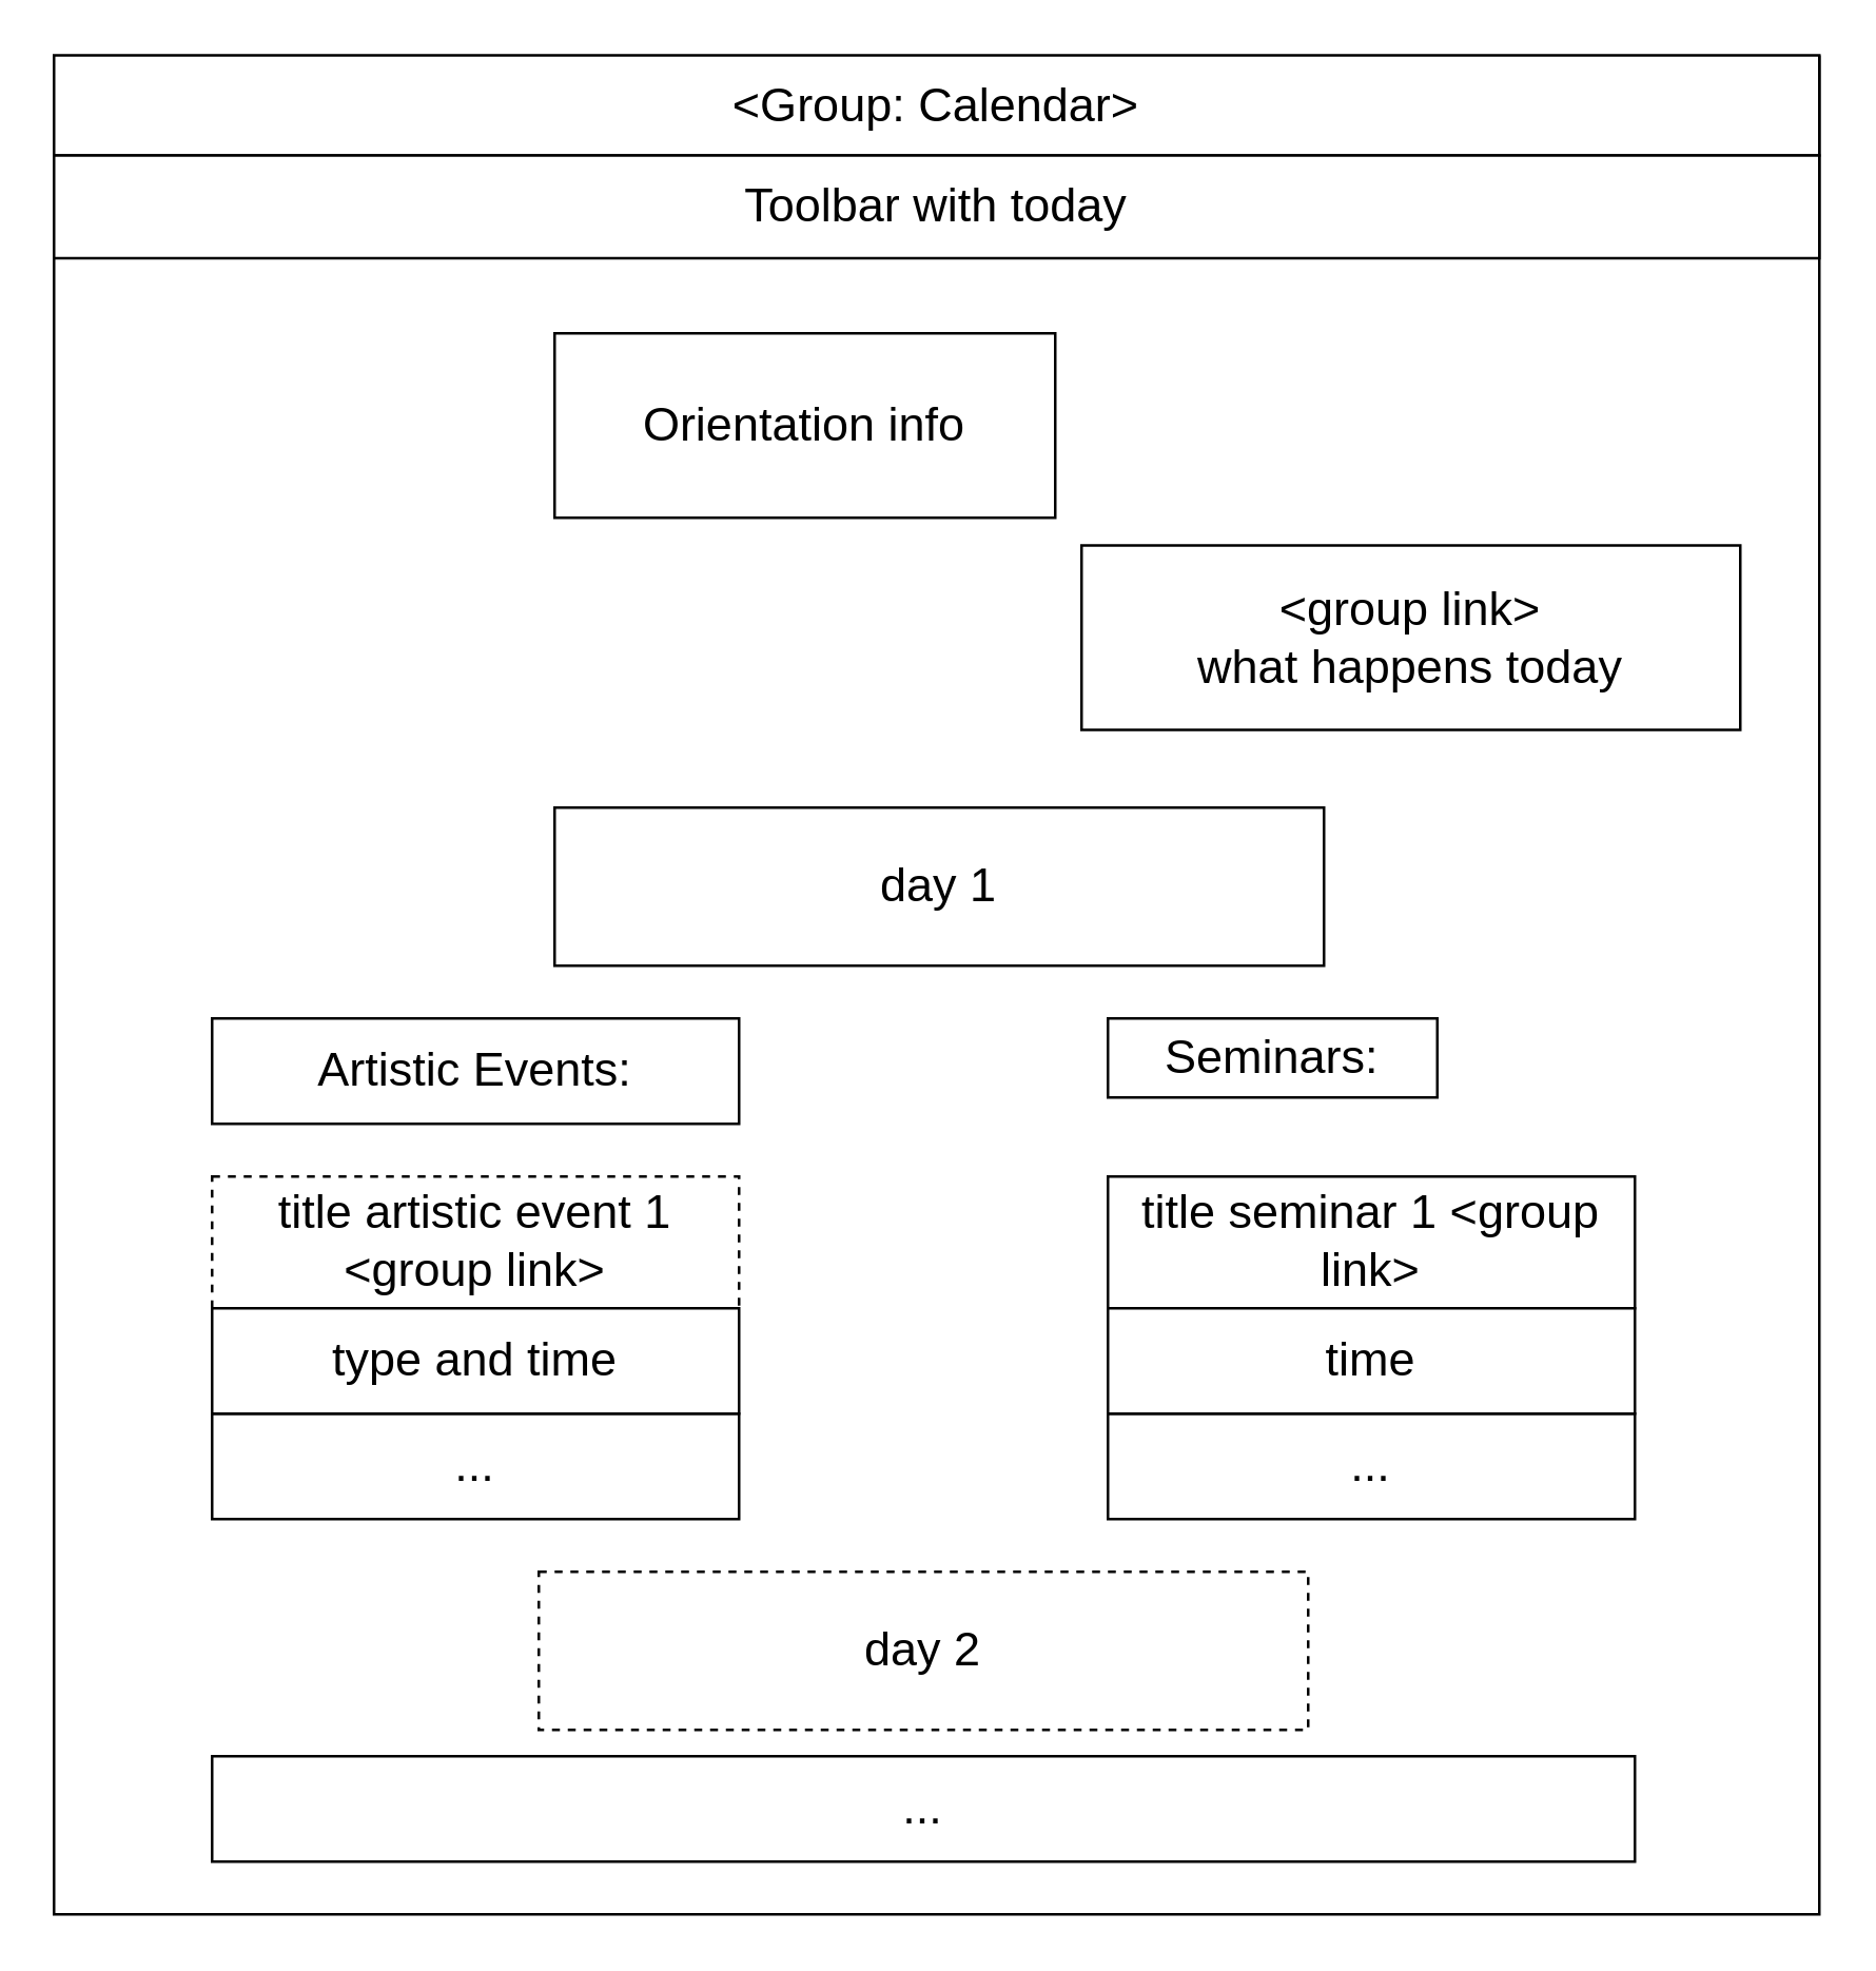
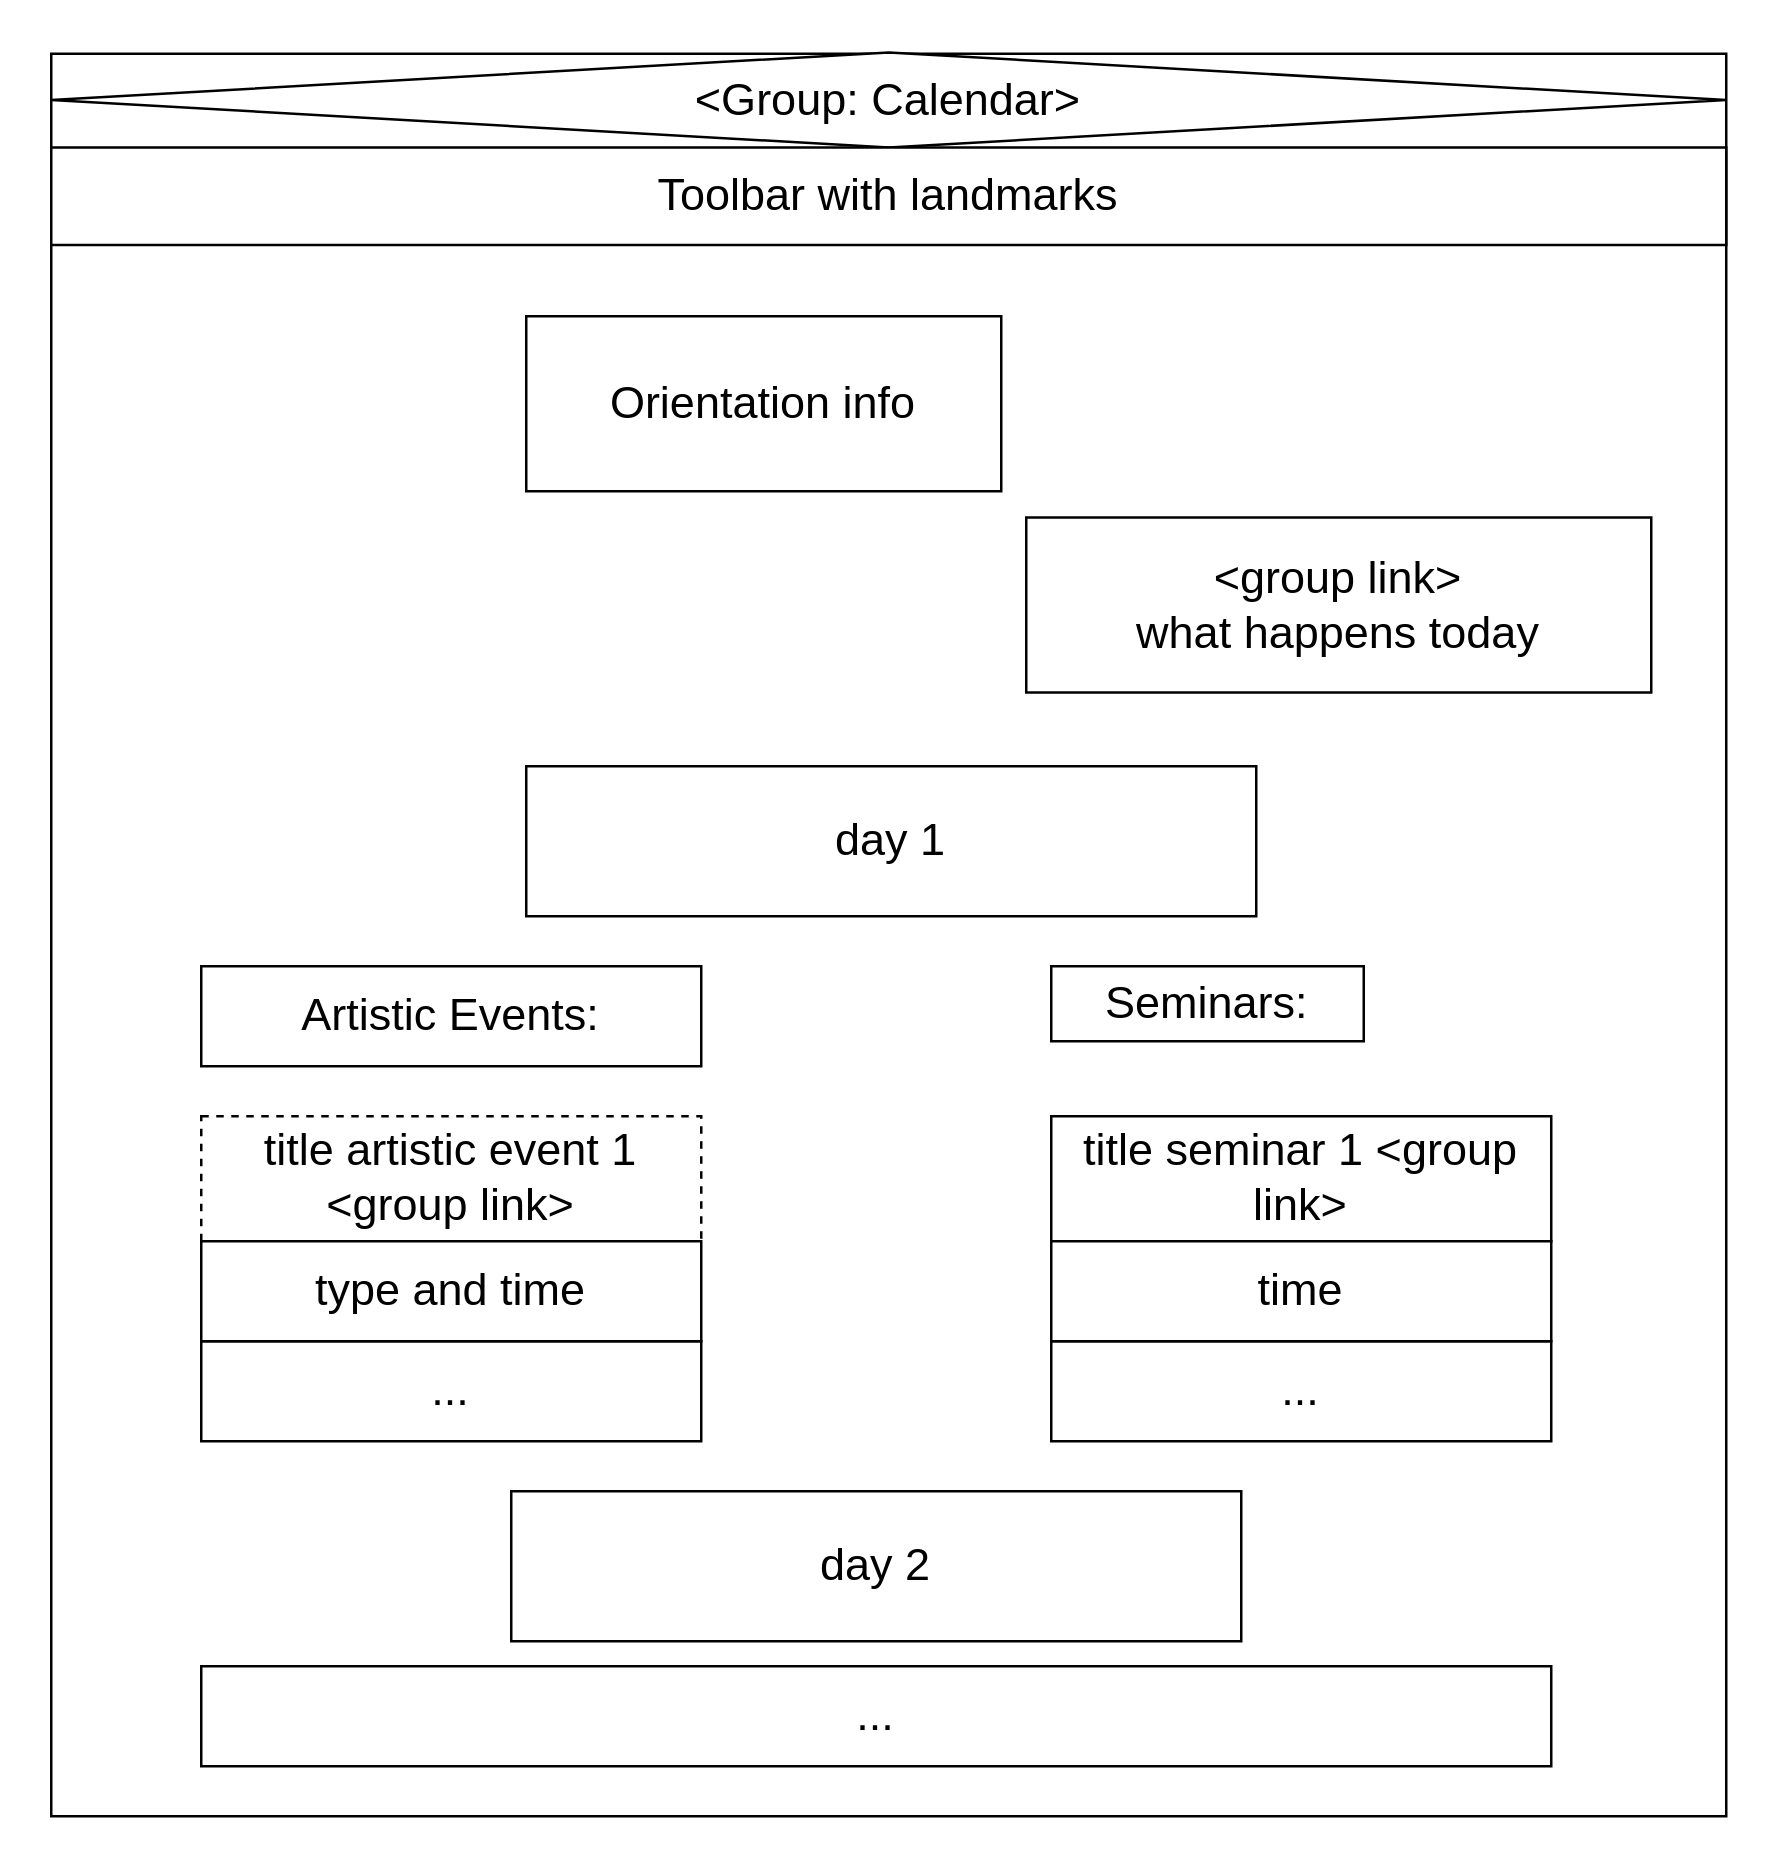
  <mxCell id="0" />
  <mxCell id="1" parent="0" />
  <mxCell id="2" value="" style="rounded=0;whiteSpace=wrap;html=1;" parent="1" vertex="1"><mxGeometry x="20" y="21" width="670" height="705" as="geometry" /></mxCell>
- <mxCell id="3" value="&lt;div style=&quot;text-align: left ; font-size: 18px&quot;&gt;&lt;/div&gt;&lt;span style=&quot;text-align: left&quot;&gt;&amp;lt;Group&lt;/span&gt;&lt;span style=&quot;text-align: left&quot;&gt;: Calendar&amp;gt;&lt;/span&gt;&lt;span style=&quot;text-align: left&quot;&gt;&lt;br&gt;&lt;/span&gt;" style="rounded=0;whiteSpace=wrap;html=1;fontSize=18;" parent="1" vertex="1"><mxGeometry x="20" y="20.5" width="670" height="38" as="geometry" /></mxCell>
- <mxCell id="4" value="Toolbar with today" style="rounded=0;whiteSpace=wrap;html=1;fontSize=18;" parent="1" vertex="1"><mxGeometry x="20" y="58.5" width="670" height="39" as="geometry" /></mxCell>
+ <mxCell id="3" value="&lt;div style=&quot;text-align: left ; font-size: 18px&quot;&gt;&lt;/div&gt;&lt;span style=&quot;text-align: left&quot;&gt;&amp;lt;Group&lt;/span&gt;&lt;span style=&quot;text-align: left&quot;&gt;: Calendar&amp;gt;&lt;/span&gt;&lt;span style=&quot;text-align: left&quot;&gt;&lt;br&gt;&lt;/span&gt;" style="rhombus;whiteSpace=wrap;html=1;fontSize=18;" parent="1" vertex="1"><mxGeometry x="20" y="20.5" width="670" height="38" as="geometry" /></mxCell>
+ <mxCell id="4" value="Toolbar with landmarks" style="rounded=0;whiteSpace=wrap;html=1;fontSize=18;" parent="1" vertex="1"><mxGeometry x="20" y="58.5" width="670" height="39" as="geometry" /></mxCell>
  <mxCell id="5" value="..." style="rounded=0;whiteSpace=wrap;html=1;fontSize=18;" parent="1" vertex="1"><mxGeometry x="80" y="536" width="200" height="40" as="geometry" /></mxCell>
  <mxCell id="6" value="title artistic event 1 &amp;lt;group link&amp;gt;" style="rounded=0;whiteSpace=wrap;html=1;fontSize=18;dashed=1;" parent="1" vertex="1"><mxGeometry x="80" y="446" width="200" height="50" as="geometry" /></mxCell>
  <mxCell id="7" value="&amp;lt;group link&amp;gt;&lt;br&gt;what happens today" style="rounded=0;whiteSpace=wrap;html=1;fontSize=18;" parent="1" vertex="1"><mxGeometry x="410" y="206.5" width="250" height="70" as="geometry" /></mxCell>
  <mxCell id="8" value="type and time" style="rounded=0;whiteSpace=wrap;html=1;fontSize=18;" parent="1" vertex="1"><mxGeometry x="80" y="496" width="200" height="40" as="geometry" /></mxCell>
  <mxCell id="9" value="Artistic Events:" style="rounded=0;whiteSpace=wrap;html=1;fontSize=18;" parent="1" vertex="1"><mxGeometry x="80" y="386" width="200" height="40" as="geometry" /></mxCell>
  <mxCell id="10" value="&lt;span style=&quot;font-size: 18px&quot;&gt;Orientation info&lt;/span&gt;" style="rounded=0;whiteSpace=wrap;html=1;" parent="1" vertex="1"><mxGeometry x="210" y="126" width="190" height="70" as="geometry" /></mxCell>
  <mxCell id="11" value="&lt;span style=&quot;font-size: 18px&quot;&gt;day 1&lt;/span&gt;" style="rounded=0;whiteSpace=wrap;html=1;" vertex="1" parent="1"><mxGeometry x="210" y="306" width="292" height="60" as="geometry" /></mxCell>
  <mxCell id="12" value="..." style="rounded=0;whiteSpace=wrap;html=1;fontSize=18;" vertex="1" parent="1"><mxGeometry x="420" y="536" width="200" height="40" as="geometry" /></mxCell>
  <mxCell id="13" value="title seminar 1 &amp;lt;group link&amp;gt;" style="rounded=0;whiteSpace=wrap;html=1;fontSize=18;" vertex="1" parent="1"><mxGeometry x="420" y="446" width="200" height="50" as="geometry" /></mxCell>
  <mxCell id="14" value="time" style="rounded=0;whiteSpace=wrap;html=1;fontSize=18;" vertex="1" parent="1"><mxGeometry x="420" y="496" width="200" height="40" as="geometry" /></mxCell>
  <mxCell id="15" value="Seminars:" style="rounded=0;whiteSpace=wrap;html=1;fontSize=18;" vertex="1" parent="1"><mxGeometry x="420" y="386" width="125" height="30" as="geometry" /></mxCell>
  <mxCell id="16" value="..." style="rounded=0;whiteSpace=wrap;html=1;fontSize=18;" vertex="1" parent="1"><mxGeometry x="80" y="666" width="540" height="40" as="geometry" /></mxCell>
- <mxCell id="17" value="&lt;span style=&quot;font-size: 18px&quot;&gt;day 2&lt;/span&gt;" style="rounded=0;whiteSpace=wrap;html=1;dashed=1;" vertex="1" parent="1"><mxGeometry x="204" y="596" width="292" height="60" as="geometry" /></mxCell>
+ <mxCell id="17" value="&lt;span style=&quot;font-size: 18px&quot;&gt;day 2&lt;/span&gt;" style="rounded=0;whiteSpace=wrap;html=1;" vertex="1" parent="1"><mxGeometry x="204" y="596" width="292" height="60" as="geometry" /></mxCell>
